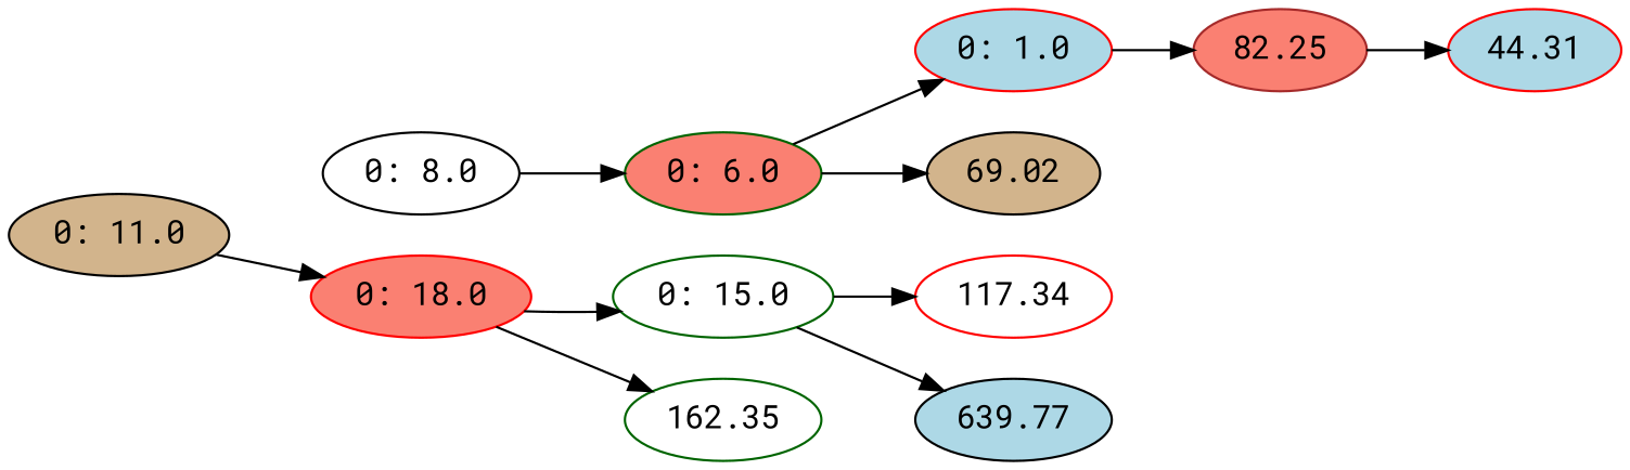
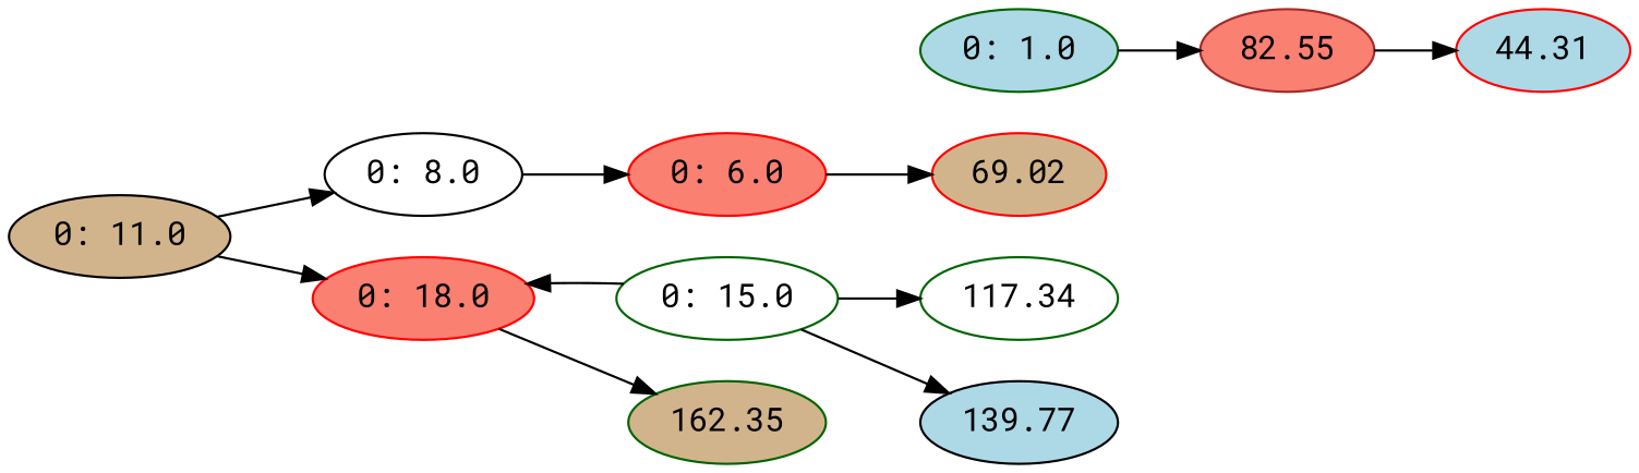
  digraph {
    fontname="Roboto Mono"
    rankdir=LR
    node [color=black fillcolor=tan fontname="Roboto Mono" style=filled]
    edge [fontname="Roboto Mono"]
    n1 [label="0: 11.0"]
    n2 [fillcolor=white label="0: 8.0"]
    n3 [color=red fillcolor=salmon label="0: 18.0"]
-   n4 [color=darkgreen fillcolor=salmon label="0: 6.0"]
+   n4 [color=red fillcolor=salmon label="0: 6.0"]
    n5 [color=darkgreen fillcolor=white label="0: 15.0"]
-   n6 [color=darkgreen fillcolor=white label=162.35]
-   n7 [color=red fillcolor=lightblue label="0: 1.0"]
-   n8 [label=69.02]
-   n9 [color=brown fillcolor=salmon label=82.25]
+   n6 [color=darkgreen label=162.35]
+   n7 [color=darkgreen fillcolor=lightblue label="0: 1.0"]
+   n8 [color=red label=69.02]
+   n9 [color=brown fillcolor=salmon label=82.55]
    n10 [color=red fillcolor=lightblue label=44.31]
-   n11 [color=red fillcolor=white label=117.34]
-   n12 [fillcolor=lightblue label=639.77]
+   n11 [color=darkgreen fillcolor=white label=117.34]
+   n12 [fillcolor=lightblue label=139.77]
+   n1 -> n2
    n1 -> n3
    n2 -> n4
-   n3 -> n5
+   n5 -> n3
    n3 -> n6
-   n4 -> n7
    n4 -> n8
    n5 -> n11
    n5 -> n12
    n7 -> n9
    n9 -> n10
  }
